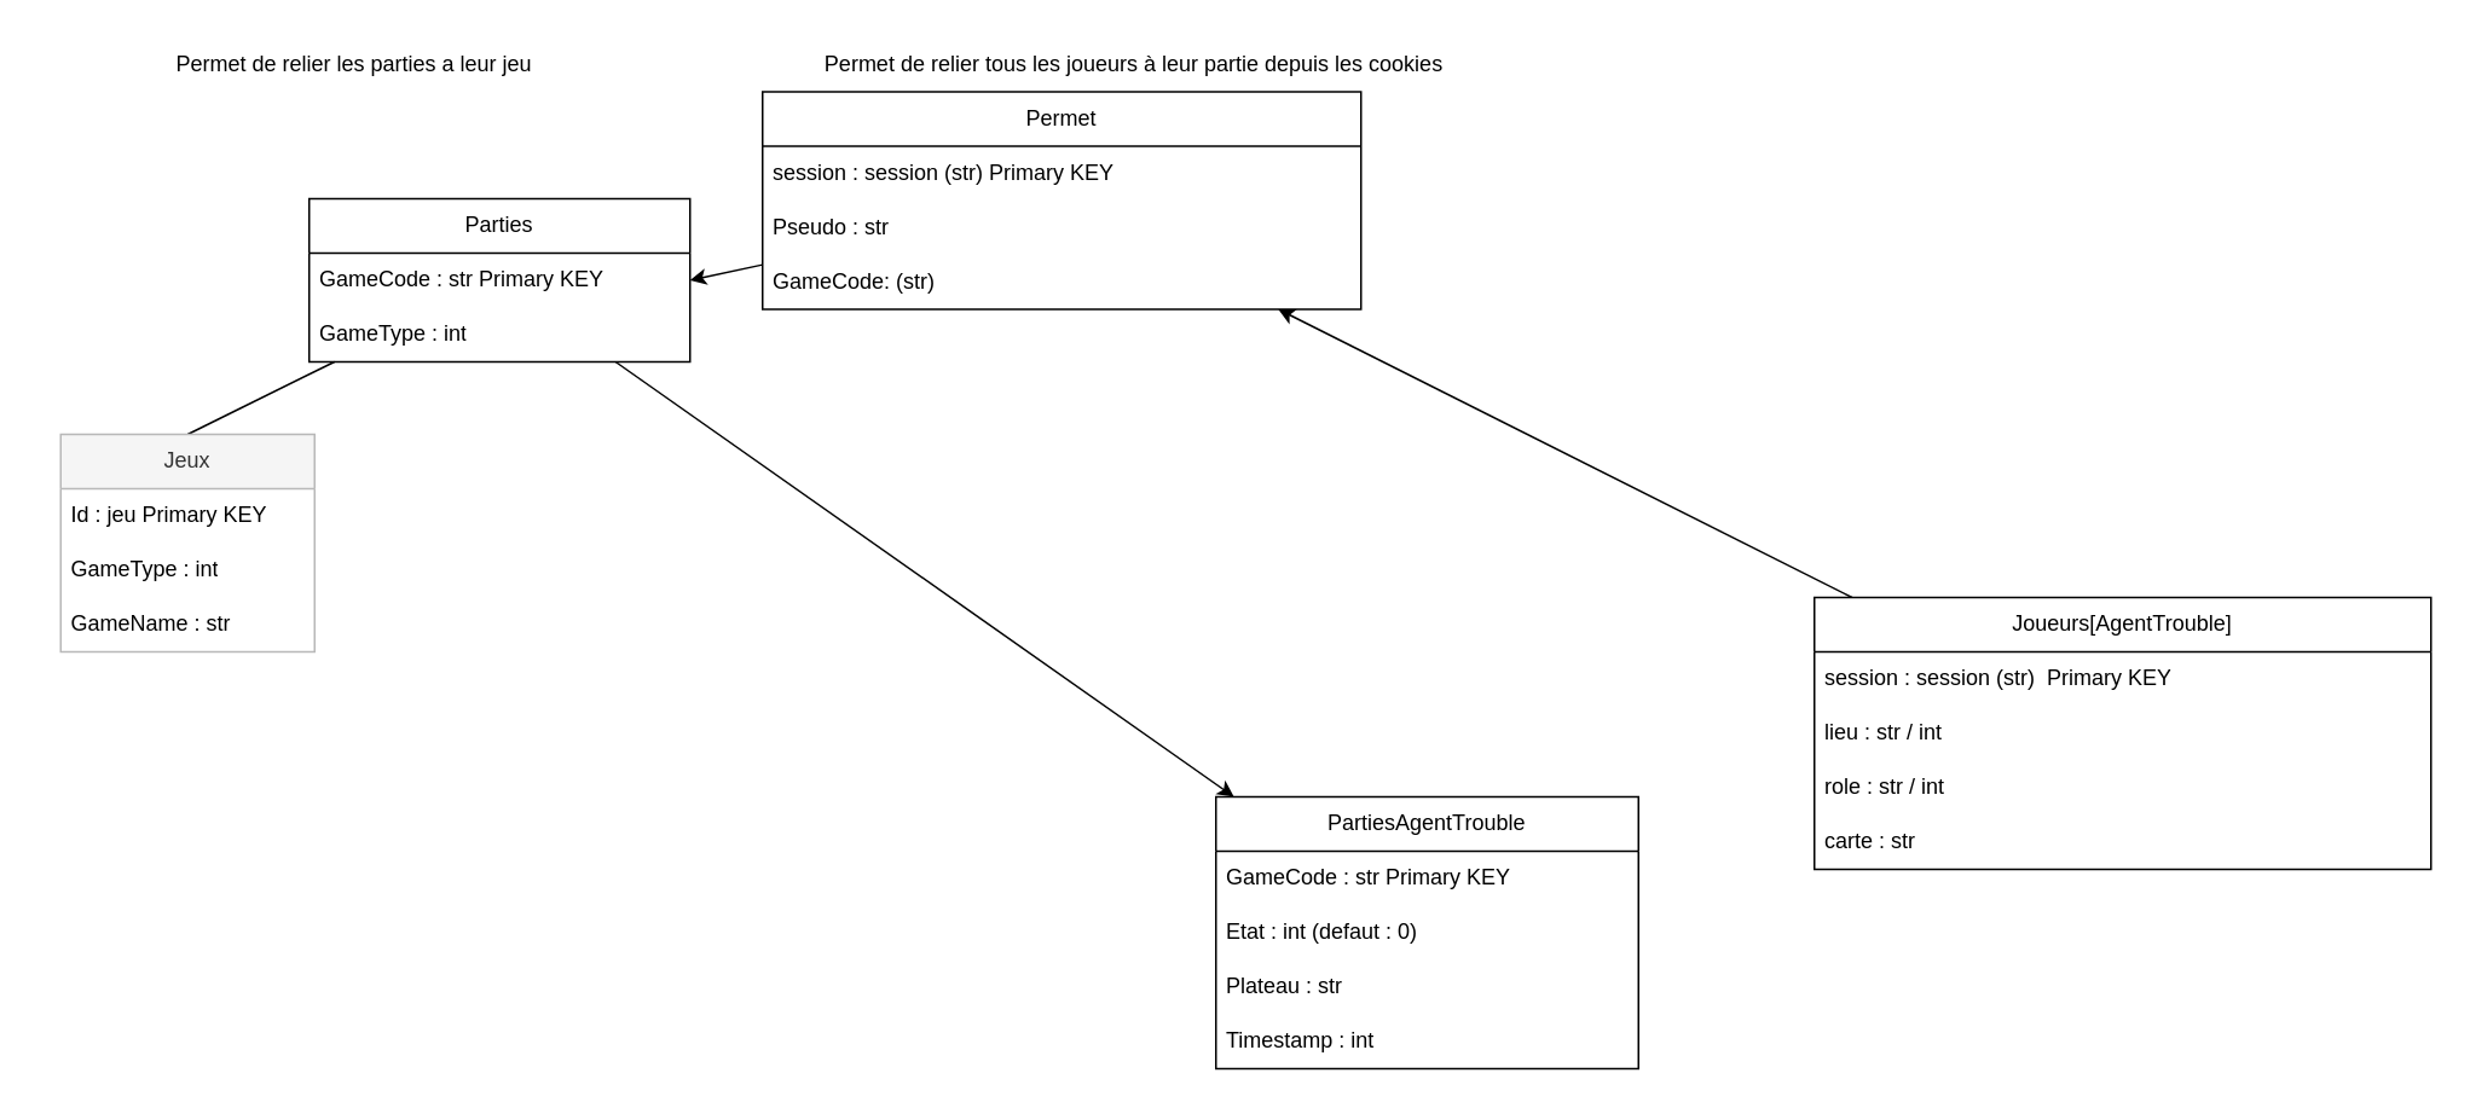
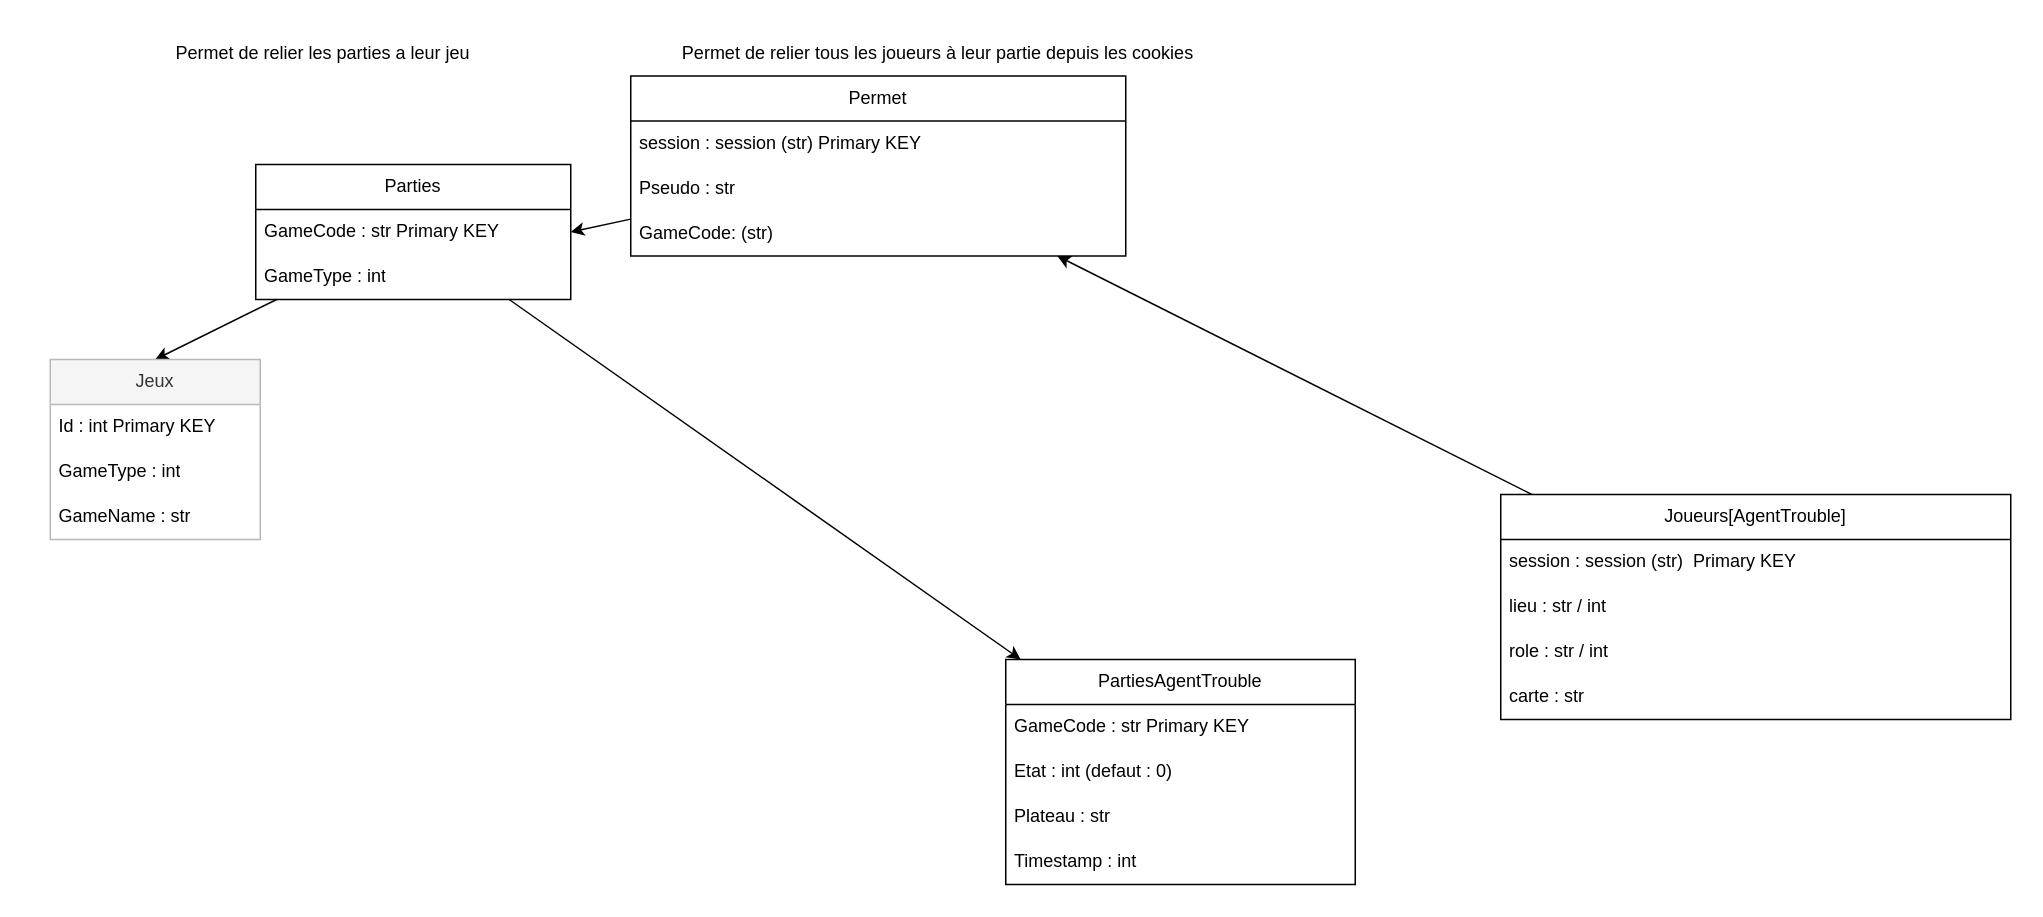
  <mxCell id="0" />
  <mxCell id="1" parent="0" />
- <mxCell id="2" style="edgeStyle=none;html=1;entryX=0.5;entryY=0;entryDx=0;entryDy=0;endArrow=none;" parent="1" source="4" target="7" edge="1"><mxGeometry relative="1" as="geometry" /></mxCell>
+ <mxCell id="2" style="edgeStyle=none;html=1;entryX=0.5;entryY=0;entryDx=0;entryDy=0;" parent="1" source="4" target="7" edge="1"><mxGeometry relative="1" as="geometry" /></mxCell>
  <mxCell id="3" style="edgeStyle=none;html=1;" parent="1" source="4" target="11" edge="1"><mxGeometry relative="1" as="geometry" /></mxCell>
  <mxCell id="4" value="Parties" style="swimlane;fontStyle=0;childLayout=stackLayout;horizontal=1;startSize=30;horizontalStack=0;resizeParent=1;resizeParentMax=0;resizeLast=0;collapsible=1;marginBottom=0;whiteSpace=wrap;html=1;" parent="1" vertex="1"><mxGeometry x="170" y="109" width="210" height="90" as="geometry" /></mxCell>
  <mxCell id="5" value="GameCode : str&amp;nbsp;&lt;span style=&quot;color: rgb(0, 0, 0);&quot;&gt;Primary KEY&lt;/span&gt;" style="text;strokeColor=none;fillColor=none;align=left;verticalAlign=middle;spacingLeft=4;spacingRight=4;overflow=hidden;points=[[0,0.5],[1,0.5]];portConstraint=eastwest;rotatable=0;whiteSpace=wrap;html=1;" parent="4" vertex="1"><mxGeometry y="30" width="210" height="30" as="geometry" /></mxCell>
  <mxCell id="6" value="GameType : int" style="text;strokeColor=none;fillColor=none;align=left;verticalAlign=middle;spacingLeft=4;spacingRight=4;overflow=hidden;points=[[0,0.5],[1,0.5]];portConstraint=eastwest;rotatable=0;whiteSpace=wrap;html=1;" parent="4" vertex="1"><mxGeometry y="60" width="210" height="30" as="geometry" /></mxCell>
  <mxCell id="7" value="Jeux" style="swimlane;fontStyle=0;childLayout=stackLayout;horizontal=1;startSize=30;horizontalStack=0;resizeParent=1;resizeParentMax=0;resizeLast=0;collapsible=1;marginBottom=0;whiteSpace=wrap;html=1;fillColor=#f5f5f5;fontColor=#333333;strokeColor=light-dark(#b8b8b8, #959595);" parent="1" vertex="1"><mxGeometry x="33" y="239" width="140" height="120" as="geometry" /></mxCell>
- <mxCell id="8" value="Id : jeu&amp;nbsp;&lt;span style=&quot;color: rgb(0, 0, 0);&quot;&gt;Primary KEY&lt;/span&gt;" style="text;strokeColor=none;fillColor=none;align=left;verticalAlign=middle;spacingLeft=4;spacingRight=4;overflow=hidden;points=[[0,0.5],[1,0.5]];portConstraint=eastwest;rotatable=0;whiteSpace=wrap;html=1;" parent="7" vertex="1"><mxGeometry y="30" width="140" height="30" as="geometry" /></mxCell>
+ <mxCell id="8" value="Id : int&amp;nbsp;&lt;span style=&quot;color: rgb(0, 0, 0);&quot;&gt;Primary KEY&lt;/span&gt;" style="text;strokeColor=none;fillColor=none;align=left;verticalAlign=middle;spacingLeft=4;spacingRight=4;overflow=hidden;points=[[0,0.5],[1,0.5]];portConstraint=eastwest;rotatable=0;whiteSpace=wrap;html=1;" parent="7" vertex="1"><mxGeometry y="30" width="140" height="30" as="geometry" /></mxCell>
  <mxCell id="9" value="GameType : int" style="text;strokeColor=none;fillColor=none;align=left;verticalAlign=middle;spacingLeft=4;spacingRight=4;overflow=hidden;points=[[0,0.5],[1,0.5]];portConstraint=eastwest;rotatable=0;whiteSpace=wrap;html=1;" parent="7" vertex="1"><mxGeometry y="60" width="140" height="30" as="geometry" /></mxCell>
  <mxCell id="10" value="GameName : str" style="text;strokeColor=none;fillColor=none;align=left;verticalAlign=middle;spacingLeft=4;spacingRight=4;overflow=hidden;points=[[0,0.5],[1,0.5]];portConstraint=eastwest;rotatable=0;whiteSpace=wrap;html=1;" parent="7" vertex="1"><mxGeometry y="90" width="140" height="30" as="geometry" /></mxCell>
  <mxCell id="11" value="PartiesAgentTrouble" style="swimlane;fontStyle=0;childLayout=stackLayout;horizontal=1;startSize=30;horizontalStack=0;resizeParent=1;resizeParentMax=0;resizeLast=0;collapsible=1;marginBottom=0;whiteSpace=wrap;html=1;" parent="1" vertex="1"><mxGeometry x="670" y="439" width="233" height="150" as="geometry" /></mxCell>
  <mxCell id="12" value="GameCode : str&amp;nbsp;&lt;span style=&quot;color: rgb(0, 0, 0);&quot;&gt;Primary KEY&lt;/span&gt;" style="text;strokeColor=none;fillColor=none;align=left;verticalAlign=middle;spacingLeft=4;spacingRight=4;overflow=hidden;points=[[0,0.5],[1,0.5]];portConstraint=eastwest;rotatable=0;whiteSpace=wrap;html=1;" parent="11" vertex="1"><mxGeometry y="30" width="233" height="30" as="geometry" /></mxCell>
  <mxCell id="13" value="Etat : int (defaut : 0)" style="text;strokeColor=none;fillColor=none;align=left;verticalAlign=middle;spacingLeft=4;spacingRight=4;overflow=hidden;points=[[0,0.5],[1,0.5]];portConstraint=eastwest;rotatable=0;whiteSpace=wrap;html=1;" parent="11" vertex="1"><mxGeometry y="60" width="233" height="30" as="geometry" /></mxCell>
  <mxCell id="14" value="Plateau : str" style="text;strokeColor=none;fillColor=none;align=left;verticalAlign=middle;spacingLeft=4;spacingRight=4;overflow=hidden;points=[[0,0.5],[1,0.5]];portConstraint=eastwest;rotatable=0;whiteSpace=wrap;html=1;" parent="11" vertex="1"><mxGeometry y="90" width="233" height="30" as="geometry" /></mxCell>
  <mxCell id="15" value="Timestamp : int" style="text;strokeColor=none;fillColor=none;align=left;verticalAlign=middle;spacingLeft=4;spacingRight=4;overflow=hidden;points=[[0,0.5],[1,0.5]];portConstraint=eastwest;rotatable=0;whiteSpace=wrap;html=1;" parent="11" vertex="1"><mxGeometry y="120" width="233" height="30" as="geometry" /></mxCell>
  <mxCell id="16" style="edgeStyle=none;html=1;" parent="1" source="17" target="23" edge="1"><mxGeometry relative="1" as="geometry" /></mxCell>
  <mxCell id="17" value="Joueurs[AgentTrouble]" style="swimlane;fontStyle=0;childLayout=stackLayout;horizontal=1;startSize=30;horizontalStack=0;resizeParent=1;resizeParentMax=0;resizeLast=0;collapsible=1;marginBottom=0;whiteSpace=wrap;html=1;" parent="1" vertex="1"><mxGeometry y="329" width="340" height="150" as="geometry" x="1000" /></mxCell>
  <mxCell id="18" value="session : session (str)&amp;nbsp;&amp;nbsp;&lt;span style=&quot;color: rgb(0, 0, 0);&quot;&gt;Primary KEY&lt;/span&gt;" style="text;strokeColor=none;fillColor=none;align=left;verticalAlign=middle;spacingLeft=4;spacingRight=4;overflow=hidden;points=[[0,0.5],[1,0.5]];portConstraint=eastwest;rotatable=0;whiteSpace=wrap;html=1;" parent="17" vertex="1"><mxGeometry y="30" width="340" height="30" as="geometry" /></mxCell>
  <mxCell id="19" value="lieu : str / int" style="text;strokeColor=none;fillColor=none;align=left;verticalAlign=middle;spacingLeft=4;spacingRight=4;overflow=hidden;points=[[0,0.5],[1,0.5]];portConstraint=eastwest;rotatable=0;whiteSpace=wrap;html=1;" parent="17" vertex="1"><mxGeometry y="60" width="340" height="30" as="geometry" /></mxCell>
  <mxCell id="20" value="role : str / int" style="text;strokeColor=none;fillColor=none;align=left;verticalAlign=middle;spacingLeft=4;spacingRight=4;overflow=hidden;points=[[0,0.5],[1,0.5]];portConstraint=eastwest;rotatable=0;whiteSpace=wrap;html=1;" parent="17" vertex="1"><mxGeometry y="90" width="340" height="30" as="geometry" /></mxCell>
  <mxCell id="21" value="carte : str" style="text;strokeColor=none;fillColor=none;align=left;verticalAlign=middle;spacingLeft=4;spacingRight=4;overflow=hidden;points=[[0,0.5],[1,0.5]];portConstraint=eastwest;rotatable=0;whiteSpace=wrap;html=1;" parent="17" vertex="1"><mxGeometry y="120" width="340" height="30" as="geometry" /></mxCell>
  <mxCell id="22" style="edgeStyle=none;html=1;entryX=1;entryY=0.5;entryDx=0;entryDy=0;" parent="1" source="23" edge="1"><mxGeometry relative="1" as="geometry"><mxPoint x="380" y="154" as="targetPoint" /></mxGeometry></mxCell>
  <mxCell id="23" value="Permet" style="swimlane;fontStyle=0;childLayout=stackLayout;horizontal=1;startSize=30;horizontalStack=0;resizeParent=1;resizeParentMax=0;resizeLast=0;collapsible=1;marginBottom=0;whiteSpace=wrap;html=1;" parent="1" vertex="1"><mxGeometry x="420" y="50" width="330" height="120" as="geometry" /></mxCell>
  <mxCell id="24" value="session : session (str) Primary KEY" style="text;strokeColor=none;fillColor=none;align=left;verticalAlign=middle;spacingLeft=4;spacingRight=4;overflow=hidden;points=[[0,0.5],[1,0.5]];portConstraint=eastwest;rotatable=0;whiteSpace=wrap;html=1;" parent="23" vertex="1"><mxGeometry y="30" width="330" height="30" as="geometry" /></mxCell>
  <mxCell id="25" value="Pseudo : str" style="text;strokeColor=none;fillColor=none;align=left;verticalAlign=middle;spacingLeft=4;spacingRight=4;overflow=hidden;points=[[0,0.5],[1,0.5]];portConstraint=eastwest;rotatable=0;whiteSpace=wrap;html=1;" parent="23" vertex="1"><mxGeometry y="60" width="330" height="30" as="geometry" /></mxCell>
  <mxCell id="26" value="GameCode: (str)" style="text;strokeColor=none;fillColor=none;align=left;verticalAlign=middle;spacingLeft=4;spacingRight=4;overflow=hidden;points=[[0,0.5],[1,0.5]];portConstraint=eastwest;rotatable=0;whiteSpace=wrap;html=1;" parent="23" vertex="1"><mxGeometry y="90" width="330" height="30" as="geometry" /></mxCell>
  <mxCell id="27" value="Permet de relier tous les joueurs à leur partie depuis les cookies" style="text;html=1;align=center;verticalAlign=middle;whiteSpace=wrap;rounded=0;" parent="1" vertex="1"><mxGeometry x="450" y="20" width="350" height="30" as="geometry" /></mxCell>
- <mxCell id="28" value="Permet de relier les parties a leur jeu" style="text;html=1;align=center;verticalAlign=middle;whiteSpace=wrap;rounded=0;" parent="1" vertex="1"><mxGeometry x="20" y="20" width="350" height="30" as="geometry" /></mxCell>
+ <mxCell id="28" value="Permet de relier les parties a leur jeu" style="text;html=1;align=center;verticalAlign=middle;whiteSpace=wrap;rounded=0;" parent="1" vertex="1"><mxGeometry x="40" y="20" width="350" height="30" as="geometry" /></mxCell>
